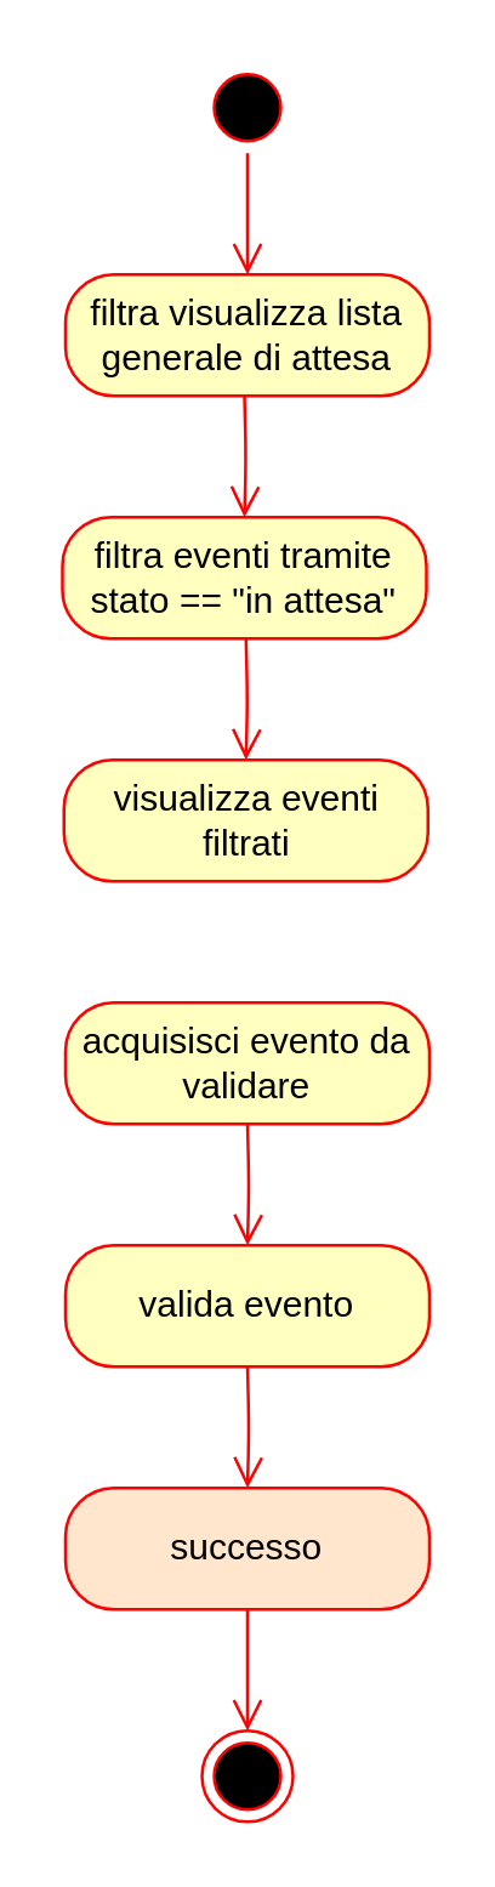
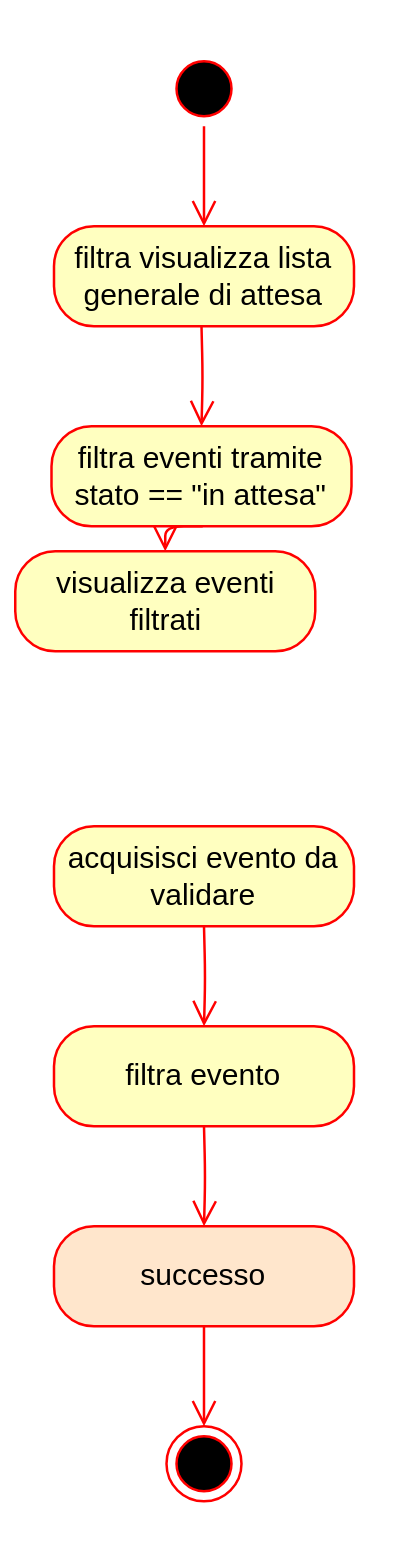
  <mxCell id="0" />
  <mxCell id="1" parent="0" />
  <mxCell id="2" value="" style="ellipse;html=1;shape=startState;fillColor=#000000;strokeColor=#ff0000;" vertex="1" parent="1"><mxGeometry x="66" y="20" width="30" height="30" as="geometry" /></mxCell>
  <mxCell id="3" value="" style="edgeStyle=orthogonalEdgeStyle;html=1;verticalAlign=bottom;endArrow=open;endSize=8;strokeColor=#ff0000;entryX=0.5;entryY=0;entryDx=0;entryDy=0;" edge="1" parent="1" source="2" target="4"><mxGeometry relative="1" as="geometry"><mxPoint x="81" y="100" as="targetPoint" /></mxGeometry></mxCell>
  <mxCell id="4" value="filtra visualizza lista generale di attesa" style="rounded=1;whiteSpace=wrap;html=1;arcSize=40;fontColor=#000000;fillColor=#ffffc0;strokeColor=#ff0000;" vertex="1" parent="1"><mxGeometry x="21" y="90" width="120" height="40" as="geometry" /></mxCell>
  <mxCell id="5" value="" style="edgeStyle=orthogonalEdgeStyle;html=1;verticalAlign=bottom;endArrow=open;endSize=8;strokeColor=#ff0000;entryX=0.5;entryY=0;entryDx=0;entryDy=0;" edge="1" parent="1" target="6"><mxGeometry relative="1" as="geometry"><mxPoint x="126" y="200" as="targetPoint" /><mxPoint x="80" y="130" as="sourcePoint" /></mxGeometry></mxCell>
  <mxCell id="6" value="filtra eventi tramite stato == &quot;in attesa&quot;" style="rounded=1;whiteSpace=wrap;html=1;arcSize=40;fontColor=#000000;fillColor=#ffffc0;strokeColor=#ff0000;" vertex="1" parent="1"><mxGeometry x="20" y="170" width="120" height="40" as="geometry" /></mxCell>
  <mxCell id="7" value="" style="edgeStyle=orthogonalEdgeStyle;html=1;verticalAlign=bottom;endArrow=open;endSize=8;strokeColor=#ff0000;entryX=0.5;entryY=0;entryDx=0;entryDy=0;" edge="1" parent="1" target="8"><mxGeometry relative="1" as="geometry"><mxPoint x="126.5" y="280" as="targetPoint" /><mxPoint x="80.5" y="210" as="sourcePoint" /></mxGeometry></mxCell>
- <mxCell id="8" value="visualizza eventi filtrati" style="rounded=1;whiteSpace=wrap;html=1;arcSize=40;fontColor=#000000;fillColor=#ffffc0;strokeColor=#ff0000;" vertex="1" parent="1"><mxGeometry x="20.5" y="250" width="120" height="40" as="geometry" /></mxCell>
+ <mxCell id="8" value="visualizza eventi filtrati" style="rounded=1;whiteSpace=wrap;html=1;arcSize=40;fontColor=#000000;fillColor=#ffffc0;strokeColor=#ff0000;" vertex="1" parent="1"><mxGeometry x="5.5" y="220" width="120" height="40" as="geometry" /></mxCell>
  <mxCell id="9" value="" style="ellipse;html=1;shape=endState;fillColor=#000000;strokeColor=#ff0000;" vertex="1" parent="1"><mxGeometry x="66" y="570" width="30" height="30" as="geometry" /></mxCell>
  <mxCell id="10" value="" style="edgeStyle=orthogonalEdgeStyle;html=1;verticalAlign=bottom;endArrow=open;endSize=8;strokeColor=#ff0000;exitX=0.5;exitY=1;exitDx=0;exitDy=0;entryX=0.5;entryY=0;entryDx=0;entryDy=0;" edge="1" parent="1" source="15" target="9"><mxGeometry relative="1" as="geometry"><mxPoint x="81.5" y="570" as="targetPoint" /><mxPoint x="-162.5" y="770" as="sourcePoint" /></mxGeometry></mxCell>
  <mxCell id="11" value="acquisisci evento da validare" style="rounded=1;whiteSpace=wrap;html=1;arcSize=40;fontColor=#000000;fillColor=#ffffc0;strokeColor=#ff0000;" vertex="1" parent="1"><mxGeometry x="21" y="330" width="120" height="40" as="geometry" /></mxCell>
  <mxCell id="12" value="" style="edgeStyle=orthogonalEdgeStyle;html=1;verticalAlign=bottom;endArrow=open;endSize=8;strokeColor=#ff0000;entryX=0.5;entryY=0;entryDx=0;entryDy=0;" edge="1" parent="1" target="13"><mxGeometry relative="1" as="geometry"><mxPoint x="127" y="440" as="targetPoint" /><mxPoint x="81" y="370" as="sourcePoint" /></mxGeometry></mxCell>
- <mxCell id="13" value="valida evento" style="rounded=1;whiteSpace=wrap;html=1;arcSize=40;fontColor=#000000;fillColor=#ffffc0;strokeColor=#ff0000;" vertex="1" parent="1"><mxGeometry x="21" y="410" width="120" height="40" as="geometry" /></mxCell>
+ <mxCell id="13" value="filtra evento" style="rounded=1;whiteSpace=wrap;html=1;arcSize=40;fontColor=#000000;fillColor=#ffffc0;strokeColor=#ff0000;" vertex="1" parent="1"><mxGeometry x="21" y="410" width="120" height="40" as="geometry" /></mxCell>
  <mxCell id="14" value="" style="edgeStyle=orthogonalEdgeStyle;html=1;verticalAlign=bottom;endArrow=open;endSize=8;strokeColor=#ff0000;entryX=0.5;entryY=0;entryDx=0;entryDy=0;" edge="1" parent="1" target="15"><mxGeometry relative="1" as="geometry"><mxPoint x="127" y="520" as="targetPoint" /><mxPoint x="81" y="450" as="sourcePoint" /></mxGeometry></mxCell>
  <mxCell id="15" value="successo" style="rounded=1;whiteSpace=wrap;html=1;arcSize=40;fontColor=#000000;fillColor=#ffe6cc;strokeColor=#ff0000;" vertex="1" parent="1"><mxGeometry x="21" y="490" width="120" height="40" as="geometry" /></mxCell>
